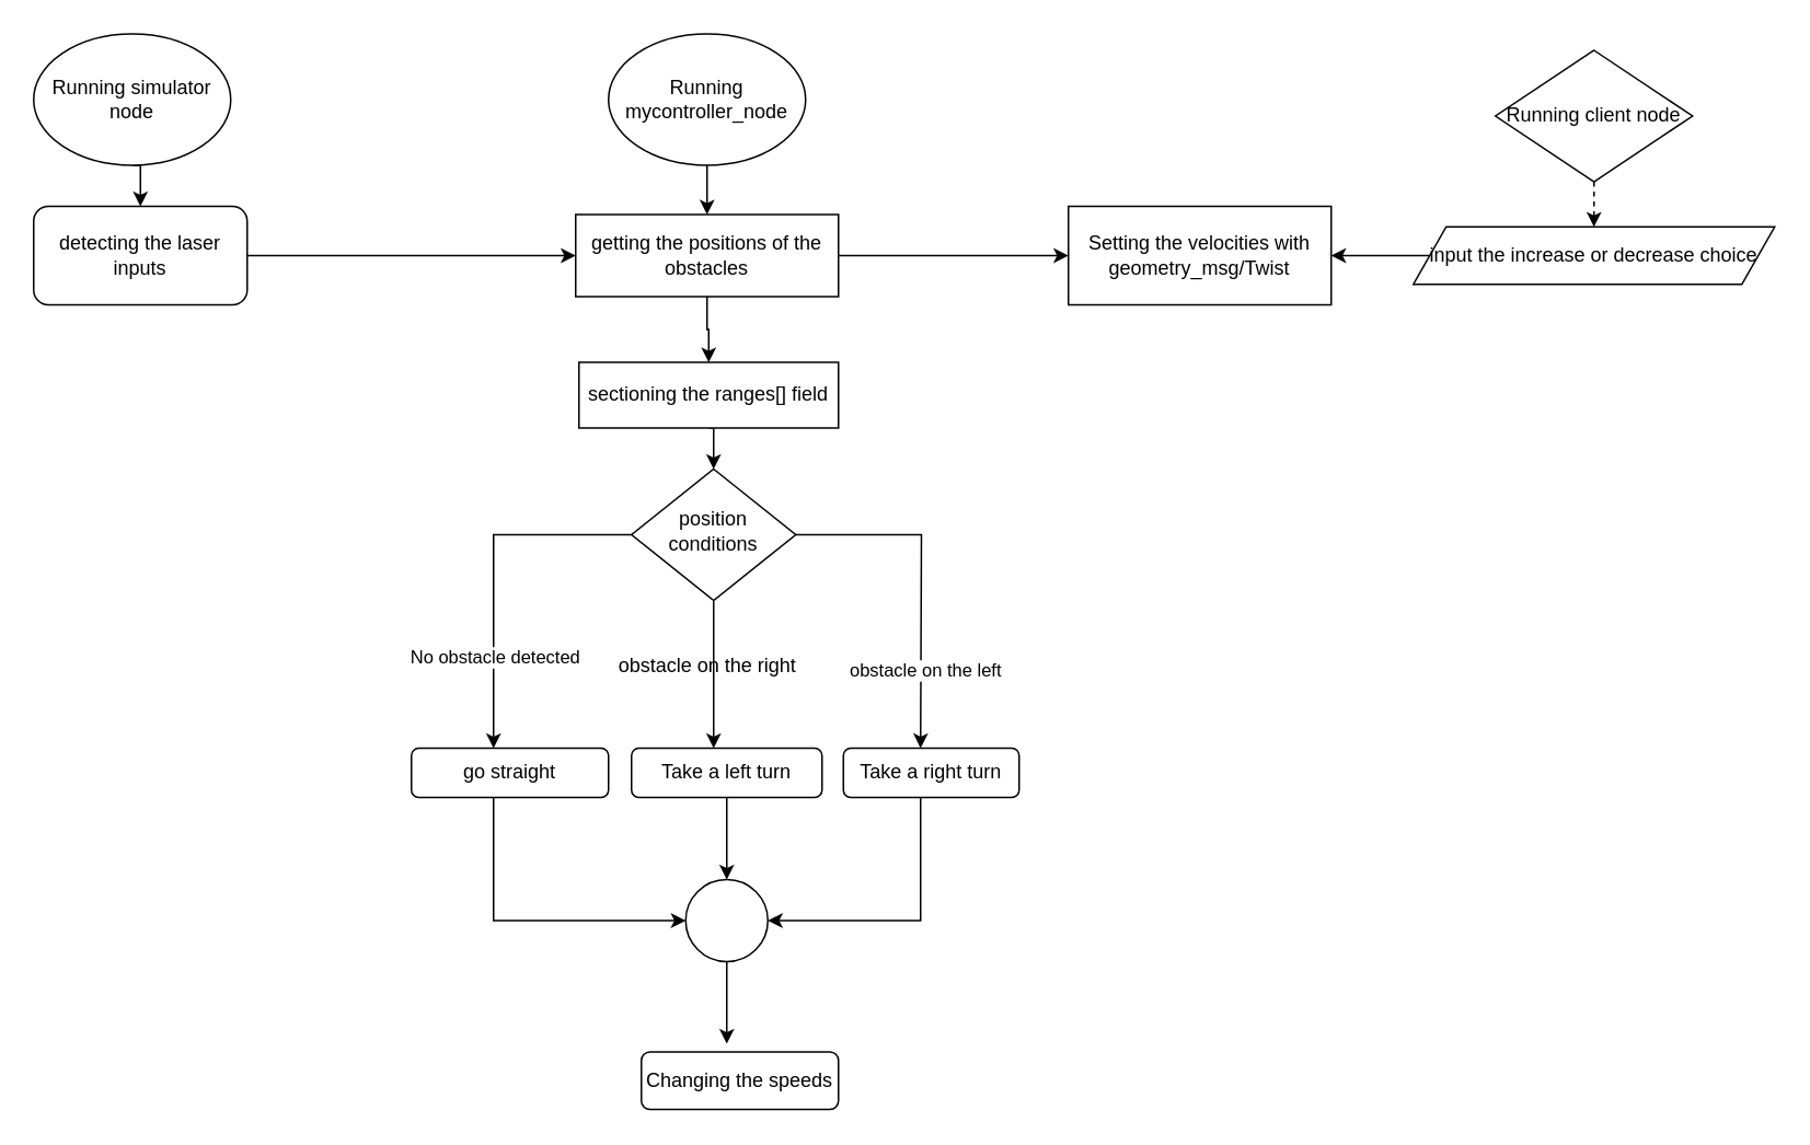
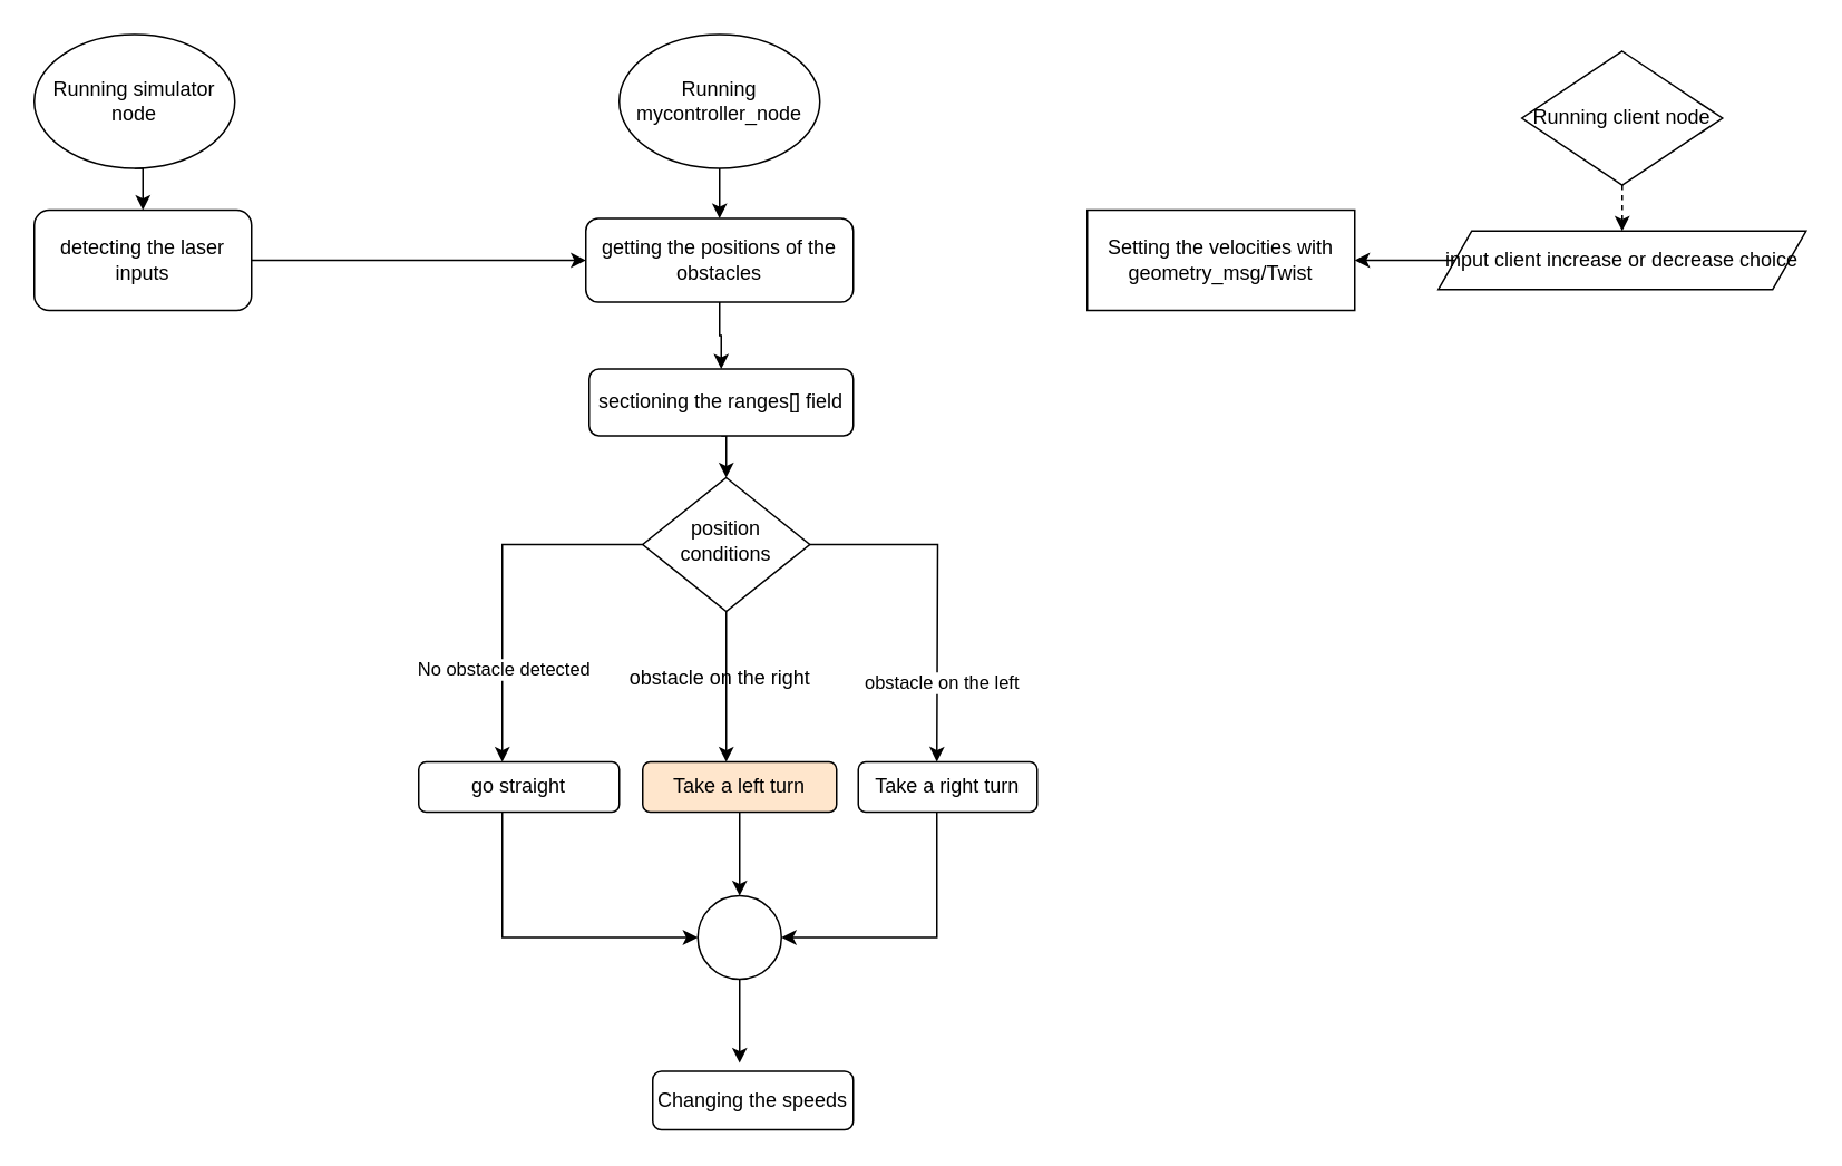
  <mxCell id="0" />
  <mxCell id="1" parent="0" />
- <mxCell id="2" style="edgeStyle=orthogonalEdgeStyle;rounded=0;orthogonalLoop=1;jettySize=auto;html=1;exitX=1;exitY=0.5;exitDx=0;exitDy=0;entryX=0;entryY=0.5;entryDx=0;entryDy=0;" edge="1" parent="1" source="4" target="5"><mxGeometry relative="1" as="geometry"><mxPoint x="470" y="230" as="targetPoint" /></mxGeometry></mxCell>
  <mxCell id="3" value="" style="edgeStyle=orthogonalEdgeStyle;rounded=0;orthogonalLoop=1;jettySize=auto;html=1;" edge="1" parent="1" source="4" target="15"><mxGeometry relative="1" as="geometry" /></mxCell>
- <mxCell id="4" value="getting the positions of the obstacles " style="whiteSpace=wrap;html=1;fontSize=12;glass=0;strokeWidth=1;shadow=0;rounded=0;" parent="1" vertex="1"><mxGeometry x="350" y="130" width="160" height="50" as="geometry" /></mxCell>
+ <mxCell id="4" value="getting the positions of the obstacles " style="rounded=1;whiteSpace=wrap;html=1;fontSize=12;glass=0;strokeWidth=1;shadow=0;" parent="1" vertex="1"><mxGeometry x="350" y="130" width="160" height="50" as="geometry" /></mxCell>
  <mxCell id="5" value="Setting the velocities with geometry_msg/Twist" style="whiteSpace=wrap;html=1;fontSize=12;glass=0;strokeWidth=1;shadow=0;rounded=0;" parent="1" vertex="1"><mxGeometry x="650" y="125" width="160" height="60" as="geometry" /></mxCell>
  <mxCell id="6" style="edgeStyle=orthogonalEdgeStyle;rounded=0;orthogonalLoop=1;jettySize=auto;html=1;exitX=0.5;exitY=1;exitDx=0;exitDy=0;" edge="1" parent="1" source="11"><mxGeometry relative="1" as="geometry"><mxPoint x="434" y="455" as="targetPoint" /></mxGeometry></mxCell>
  <mxCell id="7" style="edgeStyle=orthogonalEdgeStyle;rounded=0;orthogonalLoop=1;jettySize=auto;html=1;exitX=1;exitY=0.5;exitDx=0;exitDy=0;" edge="1" parent="1" source="11"><mxGeometry relative="1" as="geometry"><mxPoint x="560" y="455" as="targetPoint" /></mxGeometry></mxCell>
  <mxCell id="8" value="obstacle on the left" style="edgeLabel;html=1;align=center;verticalAlign=middle;resizable=0;points=[];" vertex="1" connectable="0" parent="7"><mxGeometry x="0.548" y="2" relative="1" as="geometry"><mxPoint y="-1" as="offset" /></mxGeometry></mxCell>
  <mxCell id="9" style="edgeStyle=orthogonalEdgeStyle;rounded=0;orthogonalLoop=1;jettySize=auto;html=1;exitX=0;exitY=0.5;exitDx=0;exitDy=0;entryX=0.5;entryY=0;entryDx=0;entryDy=0;" edge="1" parent="1" source="11"><mxGeometry relative="1" as="geometry"><mxPoint x="300" y="455" as="targetPoint" /><Array as="points"><mxPoint x="300" y="325" /></Array></mxGeometry></mxCell>
  <mxCell id="10" value="No obstacle detected" style="edgeLabel;html=1;align=center;verticalAlign=middle;resizable=0;points=[];" vertex="1" connectable="0" parent="9"><mxGeometry x="0.161" y="2" relative="1" as="geometry"><mxPoint x="-2" y="34" as="offset" /></mxGeometry></mxCell>
  <mxCell id="11" value="position conditions" style="rhombus;whiteSpace=wrap;html=1;shadow=0;fontFamily=Helvetica;fontSize=12;align=center;strokeWidth=1;spacing=6;spacingTop=-4;" parent="1" vertex="1"><mxGeometry x="384" y="285" width="100" height="80" as="geometry" /></mxCell>
  <mxCell id="12" style="edgeStyle=orthogonalEdgeStyle;rounded=0;orthogonalLoop=1;jettySize=auto;html=1;exitX=0.5;exitY=1;exitDx=0;exitDy=0;entryX=0;entryY=0.5;entryDx=0;entryDy=0;" edge="1" parent="1" target="31"><mxGeometry relative="1" as="geometry"><mxPoint x="300" y="485" as="sourcePoint" /><Array as="points"><mxPoint x="300" y="475" /><mxPoint x="300" y="560" /></Array></mxGeometry></mxCell>
  <mxCell id="13" value="go straight" style="rounded=1;whiteSpace=wrap;html=1;fontSize=12;glass=0;strokeWidth=1;shadow=0;" parent="1" vertex="1"><mxGeometry y="455" width="120" height="30" as="geometry" x="250" /></mxCell>
  <mxCell id="14" style="edgeStyle=orthogonalEdgeStyle;rounded=0;orthogonalLoop=1;jettySize=auto;html=1;exitX=0.5;exitY=1;exitDx=0;exitDy=0;entryX=0.5;entryY=0;entryDx=0;entryDy=0;" edge="1" parent="1" source="15" target="11"><mxGeometry relative="1" as="geometry" /></mxCell>
- <mxCell id="15" value="sectioning the ranges[] field" style="whiteSpace=wrap;html=1;fontSize=12;glass=0;strokeWidth=1;shadow=0;rounded=0;" parent="1" vertex="1"><mxGeometry x="352" y="220" width="158" height="40" as="geometry" /></mxCell>
+ <mxCell id="15" value="sectioning the ranges[] field" style="rounded=1;whiteSpace=wrap;html=1;fontSize=12;glass=0;strokeWidth=1;shadow=0;" parent="1" vertex="1"><mxGeometry x="352" y="220" width="158" height="40" as="geometry" /></mxCell>
  <mxCell id="16" style="edgeStyle=orthogonalEdgeStyle;rounded=0;orthogonalLoop=1;jettySize=auto;html=1;exitX=0.5;exitY=1;exitDx=0;exitDy=0;entryX=0.5;entryY=0;entryDx=0;entryDy=0;" edge="1" parent="1" source="17" target="4"><mxGeometry relative="1" as="geometry" /></mxCell>
  <mxCell id="17" value="Running mycontroller_node" style="ellipse;whiteSpace=wrap;html=1;" vertex="1" parent="1"><mxGeometry x="370" width="120" height="80" as="geometry" y="20" /></mxCell>
  <mxCell id="18" style="edgeStyle=orthogonalEdgeStyle;rounded=0;orthogonalLoop=1;jettySize=auto;html=1;exitX=0.5;exitY=1;exitDx=0;exitDy=0;entryX=0.5;entryY=0;entryDx=0;entryDy=0;dashed=1;" edge="1" parent="1" source="19" target="34"><mxGeometry relative="1" as="geometry" /></mxCell>
  <mxCell id="19" value="Running client node" style="rhombus;whiteSpace=wrap;html=1;" vertex="1" parent="1"><mxGeometry x="910" y="30" width="120" height="80" as="geometry" /></mxCell>
  <mxCell id="20" style="edgeStyle=orthogonalEdgeStyle;rounded=0;orthogonalLoop=1;jettySize=auto;html=1;exitX=0.5;exitY=1;exitDx=0;exitDy=0;entryX=0.5;entryY=0;entryDx=0;entryDy=0;" edge="1" parent="1" source="21" target="23"><mxGeometry relative="1" as="geometry" /></mxCell>
  <mxCell id="21" value="Running simulator node" style="ellipse;whiteSpace=wrap;html=1;" vertex="1" parent="1"><mxGeometry x="20" width="120" height="80" as="geometry" y="20" /></mxCell>
  <mxCell id="22" style="edgeStyle=orthogonalEdgeStyle;rounded=0;orthogonalLoop=1;jettySize=auto;html=1;entryX=0;entryY=0.5;entryDx=0;entryDy=0;" edge="1" parent="1" source="23" target="4"><mxGeometry relative="1" as="geometry" /></mxCell>
  <mxCell id="23" value="detecting the laser inputs " style="rounded=1;whiteSpace=wrap;html=1;" vertex="1" parent="1"><mxGeometry x="20" y="125" width="130" height="60" as="geometry" /></mxCell>
  <mxCell id="24" value="obstacle on the right" style="text;html=1;align=center;verticalAlign=middle;resizable=0;points=[];autosize=1;strokeColor=none;fillColor=none;" vertex="1" parent="1"><mxGeometry x="370" y="395" width="120" height="20" as="geometry" /></mxCell>
  <mxCell id="25" style="edgeStyle=orthogonalEdgeStyle;rounded=0;orthogonalLoop=1;jettySize=auto;html=1;exitX=0.5;exitY=1;exitDx=0;exitDy=0;" edge="1" parent="1"><mxGeometry relative="1" as="geometry"><mxPoint x="300" y="485" as="sourcePoint" /><mxPoint x="300" y="485" as="targetPoint" /></mxGeometry></mxCell>
  <mxCell id="26" value="" style="edgeStyle=orthogonalEdgeStyle;rounded=0;orthogonalLoop=1;jettySize=auto;html=1;" edge="1" parent="1" source="27" target="31"><mxGeometry relative="1" as="geometry" /></mxCell>
- <mxCell id="27" value="Take a left turn" style="rounded=1;whiteSpace=wrap;html=1;" vertex="1" parent="1"><mxGeometry x="384" y="455" width="116" height="30" as="geometry" /></mxCell>
+ <mxCell id="27" value="Take a left turn" style="rounded=1;whiteSpace=wrap;html=1;fillColor=#ffe6cc;" vertex="1" parent="1"><mxGeometry x="384" y="455" width="116" height="30" as="geometry" /></mxCell>
  <mxCell id="28" style="edgeStyle=orthogonalEdgeStyle;rounded=0;orthogonalLoop=1;jettySize=auto;html=1;entryX=1;entryY=0.5;entryDx=0;entryDy=0;" edge="1" parent="1" source="29" target="31"><mxGeometry relative="1" as="geometry"><Array as="points"><mxPoint x="560" y="560" /></Array></mxGeometry></mxCell>
  <mxCell id="29" value="Take a right turn" style="rounded=1;whiteSpace=wrap;html=1;" vertex="1" parent="1"><mxGeometry x="513" y="455" width="107" height="30" as="geometry" /></mxCell>
  <mxCell id="30" style="edgeStyle=orthogonalEdgeStyle;rounded=0;orthogonalLoop=1;jettySize=auto;html=1;entryX=0.5;entryY=0;entryDx=0;entryDy=0;" edge="1" parent="1" source="31"><mxGeometry relative="1" as="geometry"><mxPoint x="442" y="635" as="targetPoint" /></mxGeometry></mxCell>
  <mxCell id="31" value="" style="ellipse;whiteSpace=wrap;html=1;aspect=fixed;" vertex="1" parent="1"><mxGeometry x="417" y="535" width="50" height="50" as="geometry" /></mxCell>
  <mxCell id="32" value="Changing the speeds" style="rounded=1;whiteSpace=wrap;html=1;" vertex="1" parent="1"><mxGeometry x="390" y="640" width="120" height="35" as="geometry" /></mxCell>
  <mxCell id="33" style="edgeStyle=orthogonalEdgeStyle;rounded=0;orthogonalLoop=1;jettySize=auto;html=1;entryX=1;entryY=0.5;entryDx=0;entryDy=0;" edge="1" parent="1" source="34" target="5"><mxGeometry relative="1" as="geometry" /></mxCell>
- <mxCell id="34" value="input the increase or decrease choice" style="shape=parallelogram;perimeter=parallelogramPerimeter;whiteSpace=wrap;html=1;fixedSize=1;" vertex="1" parent="1"><mxGeometry x="860" y="137.5" width="220" height="35" as="geometry" /></mxCell>
+ <mxCell id="34" value="input client increase or decrease choice" style="shape=parallelogram;perimeter=parallelogramPerimeter;whiteSpace=wrap;html=1;fixedSize=1;" vertex="1" parent="1"><mxGeometry x="860" y="137.5" width="220" height="35" as="geometry" /></mxCell>
